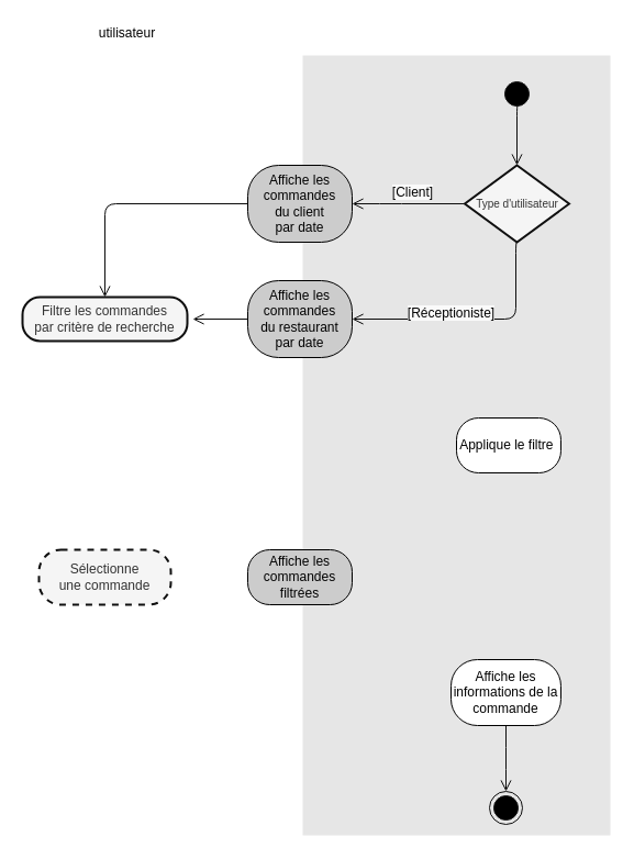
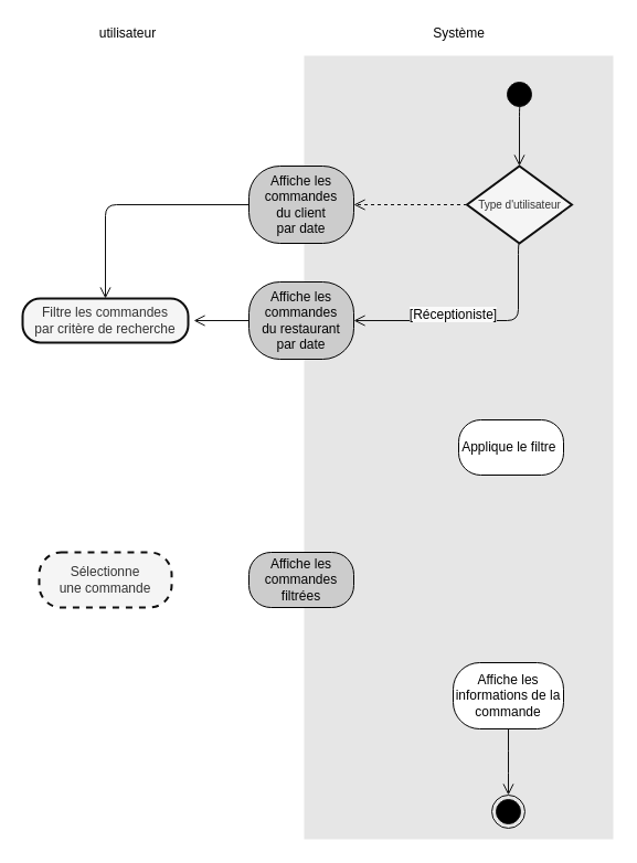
  <mxCell id="0" />
  <mxCell id="1" parent="0" />
  <mxCell id="2" value="" style="rounded=0;whiteSpace=wrap;html=1;strokeColor=none;fillColor=#E6E6E6;" vertex="1" parent="1"><mxGeometry x="275" y="50" width="280" height="710" as="geometry" /></mxCell>
  <mxCell id="3" value="" style="ellipse;html=1;shape=startState;fillColor=#000000;shadow=0;sketch=0;strokeColor=#0F0F0F;" vertex="1" parent="1"><mxGeometry x="455" y="70" width="30" height="30" as="geometry" /></mxCell>
  <mxCell id="4" value="" style="edgeStyle=orthogonalEdgeStyle;html=1;verticalAlign=bottom;endArrow=open;endSize=8;strokeColor=#0F0F0F;exitX=0.544;exitY=0.839;exitDx=0;exitDy=0;exitPerimeter=0;entryX=0.5;entryY=0;entryDx=0;entryDy=0;" edge="1" parent="1" source="3" target="13"><mxGeometry relative="1" as="geometry"><mxPoint x="445.13" y="150" as="targetPoint" /><mxPoint x="183" y="296" as="sourcePoint" /><Array as="points"><mxPoint x="470" y="95" /></Array></mxGeometry></mxCell>
  <mxCell id="5" value="Affiche les commandes&lt;br&gt;du client &lt;br&gt;par date" style="rounded=1;whiteSpace=wrap;html=1;arcSize=40;shadow=0;sketch=0;fillColor=#CCCCCC;" vertex="1" parent="1"><mxGeometry x="225" y="150" width="95" height="70" as="geometry" /></mxCell>
  <mxCell id="6" value="" style="edgeStyle=orthogonalEdgeStyle;html=1;verticalAlign=bottom;endArrow=open;endSize=8;strokeColor=#0F0F0F;exitX=0;exitY=0.5;exitDx=0;exitDy=0;entryX=0.5;entryY=0;entryDx=0;entryDy=0;" edge="1" parent="1" source="5" target="7"><mxGeometry relative="1" as="geometry"><mxPoint x="150.5" y="185" as="targetPoint" /><mxPoint x="297.32" y="130" as="sourcePoint" /><Array as="points"><mxPoint x="95" y="185" /></Array></mxGeometry></mxCell>
  <mxCell id="7" value="Filtre les commandes&lt;br&gt;par critère de recherche" style="rounded=1;whiteSpace=wrap;html=1;arcSize=40;fillColor=#f5f5f5;shadow=0;sketch=0;fontColor=#333333;strokeWidth=2;strokeColor=#0F0F0F;" vertex="1" parent="1"><mxGeometry x="20" y="270" width="150" height="40" as="geometry" /></mxCell>
  <mxCell id="8" value="Sélectionne&lt;br&gt;une commande" style="rounded=1;whiteSpace=wrap;html=1;arcSize=40;fillColor=#f5f5f5;shadow=0;sketch=0;fontColor=#333333;strokeWidth=2;strokeColor=#0F0F0F;dashed=1;" vertex="1" parent="1"><mxGeometry x="35" y="500" width="120" height="50" as="geometry" /></mxCell>
  <mxCell id="9" value="Affiche les commandes&lt;br&gt;filtrées" style="rounded=1;whiteSpace=wrap;html=1;arcSize=40;shadow=0;sketch=0;fillColor=#CCCCCC;" vertex="1" parent="1"><mxGeometry x="225" y="500" width="95" height="50" as="geometry" /></mxCell>
  <mxCell id="10" value="" style="edgeStyle=orthogonalEdgeStyle;html=1;verticalAlign=bottom;endArrow=open;endSize=8;strokeColor=#0F0F0F;entryX=0.5;entryY=0;entryDx=0;entryDy=0;exitX=0.5;exitY=1;exitDx=0;exitDy=0;" edge="1" parent="1" source="12" target="11"><mxGeometry relative="1" as="geometry"><mxPoint x="126.86" y="665" as="targetPoint" /><Array as="points"><mxPoint x="460" y="690" /><mxPoint x="460" y="690" /></Array><mxPoint x="225" y="705" as="sourcePoint" /></mxGeometry></mxCell>
  <mxCell id="11" value="" style="ellipse;html=1;shape=endState;fillColor=#000000;shadow=0;sketch=0;strokeColor=#0F0F0F;" vertex="1" parent="1"><mxGeometry x="445" y="720" width="30" height="30" as="geometry" /></mxCell>
  <mxCell id="12" value="Affiche les informations de la commande" style="rounded=1;whiteSpace=wrap;html=1;arcSize=40;shadow=0;sketch=0;" vertex="1" parent="1"><mxGeometry x="410" y="600" width="100" height="60" as="geometry" /></mxCell>
  <mxCell id="13" value="&lt;font size=&quot;1&quot;&gt;Type d'utilisateur&lt;/font&gt;" style="rhombus;whiteSpace=wrap;html=1;fillColor=#f5f5f5;shadow=0;sketch=0;fontColor=#333333;strokeWidth=2;strokeColor=#0F0F0F;" vertex="1" parent="1"><mxGeometry x="422.5" y="150" width="95" height="70" as="geometry" /></mxCell>
  <mxCell id="14" value="Affiche les commandes&lt;br&gt;du restaurant &lt;br&gt;par date" style="rounded=1;whiteSpace=wrap;html=1;arcSize=40;shadow=0;sketch=0;fillColor=#CCCCCC;" vertex="1" parent="1"><mxGeometry x="225" y="255" width="95" height="70" as="geometry" /></mxCell>
  <mxCell id="15" value="" style="edgeStyle=orthogonalEdgeStyle;html=1;verticalAlign=bottom;endArrow=open;endSize=8;strokeColor=#0F0F0F;exitX=0.544;exitY=0.839;exitDx=0;exitDy=0;exitPerimeter=0;entryX=1;entryY=0.5;entryDx=0;entryDy=0;" edge="1" parent="1" target="14"><mxGeometry relative="1" as="geometry"><mxPoint x="469.34" y="274.83" as="targetPoint" /><mxPoint x="470.66" y="220" as="sourcePoint" /><Array as="points"><mxPoint x="469" y="220" /><mxPoint x="469" y="290" /></Array></mxGeometry></mxCell>
- <mxCell id="16" value="" style="edgeStyle=orthogonalEdgeStyle;html=1;verticalAlign=bottom;endArrow=open;endSize=8;strokeColor=#0F0F0F;exitX=0;exitY=0.5;exitDx=0;exitDy=0;entryX=1;entryY=0.5;entryDx=0;entryDy=0;" edge="1" parent="1" source="13" target="5"><mxGeometry relative="1" as="geometry"><mxPoint x="335" y="150" as="targetPoint" /><mxPoint x="295.66" y="80" as="sourcePoint" /><Array as="points"><mxPoint x="355" y="185" /><mxPoint x="355" y="185" /></Array></mxGeometry></mxCell>
- <mxCell id="17" value="&lt;span style=&quot;background-color: rgb(250 , 250 , 250)&quot;&gt;[Client]&lt;/span&gt;" style="text;html=1;align=center;verticalAlign=middle;resizable=0;points=[];autosize=1;strokeColor=none;" vertex="1" parent="1"><mxGeometry x="350" y="165" width="50" height="20" as="geometry" /></mxCell>
+ <mxCell id="16" value="" style="edgeStyle=orthogonalEdgeStyle;html=1;verticalAlign=bottom;endArrow=open;endSize=8;strokeColor=#0F0F0F;exitX=0;exitY=0.5;exitDx=0;exitDy=0;entryX=1;entryY=0.5;entryDx=0;entryDy=0;dashed=1;" edge="1" parent="1" source="13" target="5"><mxGeometry relative="1" as="geometry"><mxPoint x="335" y="150" as="targetPoint" /><mxPoint x="295.66" y="80" as="sourcePoint" /><Array as="points"><mxPoint x="355" y="185" /><mxPoint x="355" y="185" /></Array></mxGeometry></mxCell>
  <mxCell id="18" value="&lt;span style=&quot;background-color: rgb(250 , 250 , 250)&quot;&gt;[Réceptioniste]&lt;/span&gt;" style="text;html=1;align=center;verticalAlign=middle;resizable=0;points=[];autosize=1;strokeColor=none;" vertex="1" parent="1"><mxGeometry x="365" y="275" width="90" height="20" as="geometry" /></mxCell>
  <mxCell id="19" value="" style="edgeStyle=orthogonalEdgeStyle;html=1;verticalAlign=bottom;endArrow=open;endSize=8;strokeColor=#0F0F0F;exitX=0;exitY=0.5;exitDx=0;exitDy=0;" edge="1" parent="1"><mxGeometry relative="1" as="geometry"><mxPoint x="175" y="290" as="targetPoint" /><mxPoint x="225" y="289.83" as="sourcePoint" /><Array as="points"><mxPoint x="175" y="289.83" /><mxPoint x="175" y="289.83" /></Array></mxGeometry></mxCell>
  <mxCell id="20" value="Applique le filtre&amp;nbsp;" style="rounded=1;whiteSpace=wrap;html=1;arcSize=40;shadow=0;sketch=0;" vertex="1" parent="1"><mxGeometry x="415" y="380" width="95" height="50" as="geometry" /></mxCell>
+ <mxCell id="21" value="Système" style="text;html=1;align=center;verticalAlign=middle;resizable=0;points=[];autosize=1;strokeColor=none;" vertex="1" parent="1"><mxGeometry x="385" y="20" width="60" height="20" as="geometry" /></mxCell>
  <mxCell id="22" value="utilisateur" style="text;html=1;align=center;verticalAlign=middle;resizable=0;points=[];autosize=1;strokeColor=none;" vertex="1" parent="1"><mxGeometry x="80" y="20" width="70" height="20" as="geometry" /></mxCell>
